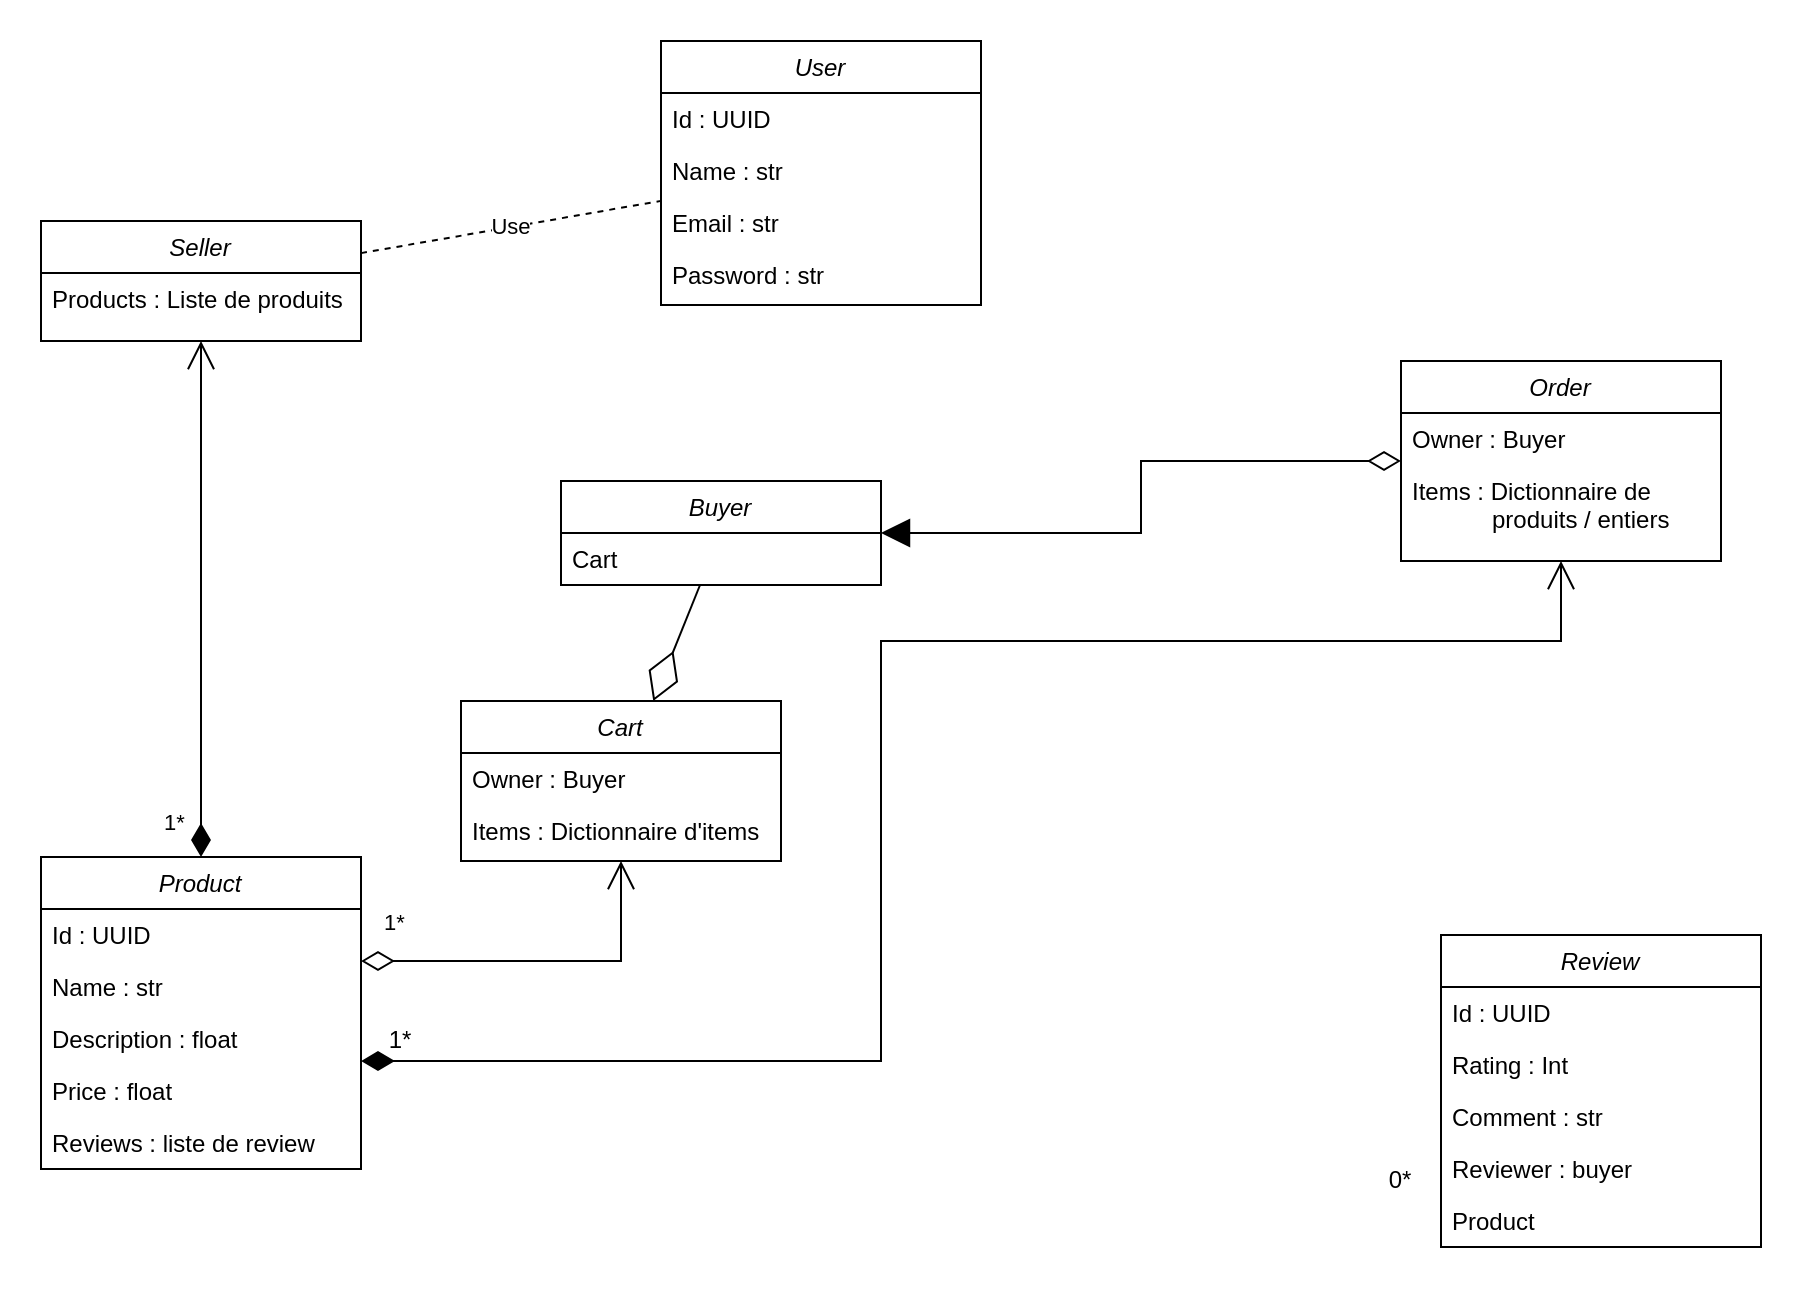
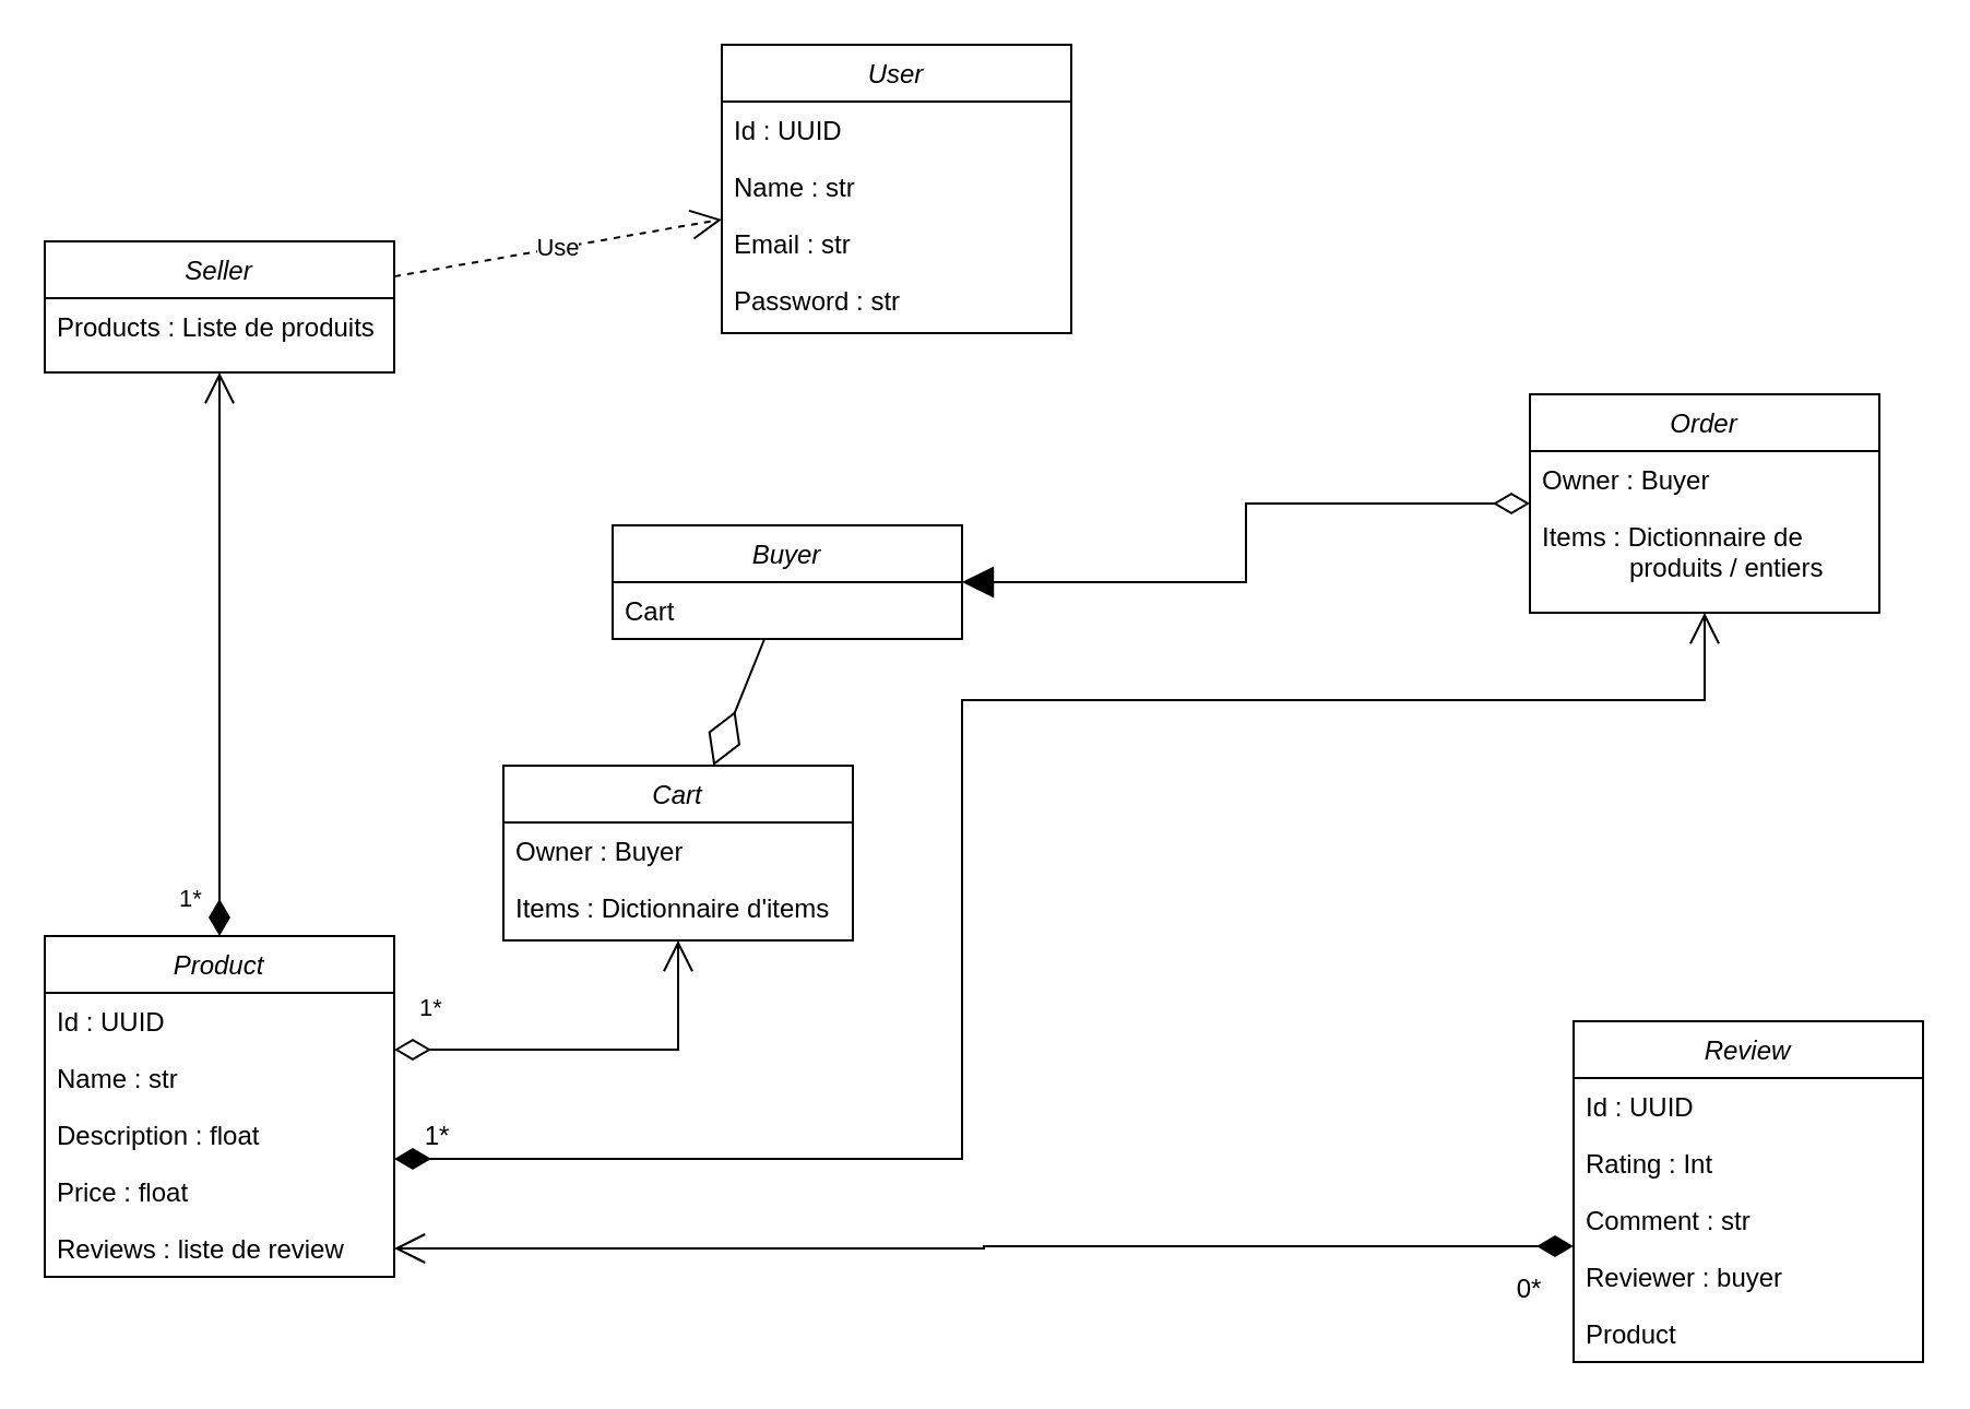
  <mxCell id="0" />
  <mxCell id="1" parent="0" />
  <mxCell id="2" value="Seller" style="swimlane;fontStyle=2;align=center;verticalAlign=top;childLayout=stackLayout;horizontal=1;startSize=26;horizontalStack=0;resizeParent=1;resizeLast=0;collapsible=1;marginBottom=0;rounded=0;shadow=0;strokeWidth=1;" parent="1" vertex="1"><mxGeometry x="20" y="110" width="160" height="60" as="geometry"><mxRectangle x="230" y="140" width="160" height="26" as="alternateBounds" /></mxGeometry></mxCell>
  <mxCell id="3" value="Products : Liste de produits" style="text;align=left;verticalAlign=top;spacingLeft=4;spacingRight=4;overflow=hidden;rotatable=0;points=[[0,0.5],[1,0.5]];portConstraint=eastwest;" parent="2" vertex="1"><mxGeometry y="26" width="160" height="26" as="geometry" /></mxCell>
  <mxCell id="4" value="User" style="swimlane;fontStyle=2;align=center;verticalAlign=top;childLayout=stackLayout;horizontal=1;startSize=26;horizontalStack=0;resizeParent=1;resizeLast=0;collapsible=1;marginBottom=0;rounded=0;shadow=0;strokeWidth=1;" vertex="1" parent="1"><mxGeometry x="330" y="20" width="160" height="132" as="geometry"><mxRectangle x="230" y="140" width="160" height="26" as="alternateBounds" /></mxGeometry></mxCell>
  <mxCell id="5" value="Id : UUID" style="text;align=left;verticalAlign=top;spacingLeft=4;spacingRight=4;overflow=hidden;rotatable=0;points=[[0,0.5],[1,0.5]];portConstraint=eastwest;" vertex="1" parent="4"><mxGeometry y="26" width="160" height="26" as="geometry" /></mxCell>
  <mxCell id="6" value="Name : str" style="text;align=left;verticalAlign=top;spacingLeft=4;spacingRight=4;overflow=hidden;rotatable=0;points=[[0,0.5],[1,0.5]];portConstraint=eastwest;rounded=0;shadow=0;html=0;" vertex="1" parent="4"><mxGeometry y="52" width="160" height="26" as="geometry" /></mxCell>
  <mxCell id="7" value="Email : str" style="text;align=left;verticalAlign=top;spacingLeft=4;spacingRight=4;overflow=hidden;rotatable=0;points=[[0,0.5],[1,0.5]];portConstraint=eastwest;rounded=0;shadow=0;html=0;" vertex="1" parent="4"><mxGeometry y="78" width="160" height="26" as="geometry" /></mxCell>
  <mxCell id="8" value="Password : str" style="text;align=left;verticalAlign=top;spacingLeft=4;spacingRight=4;overflow=hidden;rotatable=0;points=[[0,0.5],[1,0.5]];portConstraint=eastwest;" vertex="1" parent="4"><mxGeometry y="104" width="160" height="26" as="geometry" /></mxCell>
  <mxCell id="9" value="Buyer" style="swimlane;fontStyle=2;align=center;verticalAlign=top;childLayout=stackLayout;horizontal=1;startSize=26;horizontalStack=0;resizeParent=1;resizeLast=0;collapsible=1;marginBottom=0;rounded=0;shadow=0;strokeWidth=1;" vertex="1" parent="1"><mxGeometry x="280" y="240" width="160" height="52" as="geometry"><mxRectangle x="230" y="140" width="160" height="26" as="alternateBounds" /></mxGeometry></mxCell>
  <mxCell id="10" value="Cart" style="text;align=left;verticalAlign=top;spacingLeft=4;spacingRight=4;overflow=hidden;rotatable=0;points=[[0,0.5],[1,0.5]];portConstraint=eastwest;" vertex="1" parent="9"><mxGeometry y="26" width="160" height="26" as="geometry" /></mxCell>
  <mxCell id="11" value="Product" style="swimlane;fontStyle=2;align=center;verticalAlign=top;childLayout=stackLayout;horizontal=1;startSize=26;horizontalStack=0;resizeParent=1;resizeLast=0;collapsible=1;marginBottom=0;rounded=0;shadow=0;strokeWidth=1;" vertex="1" parent="1"><mxGeometry x="20" y="428" width="160" height="156" as="geometry"><mxRectangle x="230" y="140" width="160" height="26" as="alternateBounds" /></mxGeometry></mxCell>
  <mxCell id="12" value="Id : UUID" style="text;align=left;verticalAlign=top;spacingLeft=4;spacingRight=4;overflow=hidden;rotatable=0;points=[[0,0.5],[1,0.5]];portConstraint=eastwest;" vertex="1" parent="11"><mxGeometry y="26" width="160" height="26" as="geometry" /></mxCell>
  <mxCell id="13" value="Name : str" style="text;align=left;verticalAlign=top;spacingLeft=4;spacingRight=4;overflow=hidden;rotatable=0;points=[[0,0.5],[1,0.5]];portConstraint=eastwest;rounded=0;shadow=0;html=0;" vertex="1" parent="11"><mxGeometry y="52" width="160" height="26" as="geometry" /></mxCell>
  <mxCell id="14" value="Description : float" style="text;align=left;verticalAlign=top;spacingLeft=4;spacingRight=4;overflow=hidden;rotatable=0;points=[[0,0.5],[1,0.5]];portConstraint=eastwest;rounded=0;shadow=0;html=0;" vertex="1" parent="11"><mxGeometry y="78" width="160" height="26" as="geometry" /></mxCell>
  <mxCell id="15" value="Price : float" style="text;align=left;verticalAlign=top;spacingLeft=4;spacingRight=4;overflow=hidden;rotatable=0;points=[[0,0.5],[1,0.5]];portConstraint=eastwest;" vertex="1" parent="11"><mxGeometry y="104" width="160" height="26" as="geometry" /></mxCell>
  <mxCell id="16" value="Reviews : liste de review" style="text;align=left;verticalAlign=top;spacingLeft=4;spacingRight=4;overflow=hidden;rotatable=0;points=[[0,0.5],[1,0.5]];portConstraint=eastwest;" vertex="1" parent="11"><mxGeometry y="130" width="160" height="26" as="geometry" /></mxCell>
  <mxCell id="17" value="Cart" style="swimlane;fontStyle=2;align=center;verticalAlign=top;childLayout=stackLayout;horizontal=1;startSize=26;horizontalStack=0;resizeParent=1;resizeLast=0;collapsible=1;marginBottom=0;rounded=0;shadow=0;strokeWidth=1;" vertex="1" parent="1"><mxGeometry x="230" y="350" width="160" height="80" as="geometry"><mxRectangle x="230" y="140" width="160" height="26" as="alternateBounds" /></mxGeometry></mxCell>
  <mxCell id="18" value="Owner : Buyer" style="text;align=left;verticalAlign=top;spacingLeft=4;spacingRight=4;overflow=hidden;rotatable=0;points=[[0,0.5],[1,0.5]];portConstraint=eastwest;" vertex="1" parent="17"><mxGeometry y="26" width="160" height="26" as="geometry" /></mxCell>
  <mxCell id="19" value="Items : Dictionnaire d'items" style="text;align=left;verticalAlign=top;spacingLeft=4;spacingRight=4;overflow=hidden;rotatable=0;points=[[0,0.5],[1,0.5]];portConstraint=eastwest;rounded=0;shadow=0;html=0;" vertex="1" parent="17"><mxGeometry y="52" width="160" height="26" as="geometry" /></mxCell>
  <mxCell id="20" value="Order" style="swimlane;fontStyle=2;align=center;verticalAlign=top;childLayout=stackLayout;horizontal=1;startSize=26;horizontalStack=0;resizeParent=1;resizeLast=0;collapsible=1;marginBottom=0;rounded=0;shadow=0;strokeWidth=1;" vertex="1" parent="1"><mxGeometry x="700" y="180" width="160" height="100" as="geometry"><mxRectangle x="230" y="140" width="160" height="26" as="alternateBounds" /></mxGeometry></mxCell>
  <mxCell id="21" value="Owner : Buyer" style="text;align=left;verticalAlign=top;spacingLeft=4;spacingRight=4;overflow=hidden;rotatable=0;points=[[0,0.5],[1,0.5]];portConstraint=eastwest;" vertex="1" parent="20"><mxGeometry y="26" width="160" height="26" as="geometry" /></mxCell>
  <mxCell id="22" value="Items : Dictionnaire de &#10;            produits / entiers" style="text;align=left;verticalAlign=top;spacingLeft=4;spacingRight=4;overflow=hidden;rotatable=0;points=[[0,0.5],[1,0.5]];portConstraint=eastwest;rounded=0;shadow=0;html=0;" vertex="1" parent="20"><mxGeometry y="52" width="160" height="48" as="geometry" /></mxCell>
  <mxCell id="23" value="Review" style="swimlane;fontStyle=2;align=center;verticalAlign=top;childLayout=stackLayout;horizontal=1;startSize=26;horizontalStack=0;resizeParent=1;resizeLast=0;collapsible=1;marginBottom=0;rounded=0;shadow=0;strokeWidth=1;" vertex="1" parent="1"><mxGeometry x="720" y="467" width="160" height="156" as="geometry"><mxRectangle x="230" y="140" width="160" height="26" as="alternateBounds" /></mxGeometry></mxCell>
  <mxCell id="24" value="Id : UUID" style="text;align=left;verticalAlign=top;spacingLeft=4;spacingRight=4;overflow=hidden;rotatable=0;points=[[0,0.5],[1,0.5]];portConstraint=eastwest;" vertex="1" parent="23"><mxGeometry y="26" width="160" height="26" as="geometry" /></mxCell>
  <mxCell id="25" value="Rating : Int" style="text;align=left;verticalAlign=top;spacingLeft=4;spacingRight=4;overflow=hidden;rotatable=0;points=[[0,0.5],[1,0.5]];portConstraint=eastwest;rounded=0;shadow=0;html=0;" vertex="1" parent="23"><mxGeometry y="52" width="160" height="26" as="geometry" /></mxCell>
  <mxCell id="26" value="Comment : str" style="text;align=left;verticalAlign=top;spacingLeft=4;spacingRight=4;overflow=hidden;rotatable=0;points=[[0,0.5],[1,0.5]];portConstraint=eastwest;rounded=0;shadow=0;html=0;" vertex="1" parent="23"><mxGeometry y="78" width="160" height="26" as="geometry" /></mxCell>
  <mxCell id="27" value="Reviewer : buyer" style="text;align=left;verticalAlign=top;spacingLeft=4;spacingRight=4;overflow=hidden;rotatable=0;points=[[0,0.5],[1,0.5]];portConstraint=eastwest;" vertex="1" parent="23"><mxGeometry y="104" width="160" height="26" as="geometry" /></mxCell>
  <mxCell id="28" value="Product" style="text;align=left;verticalAlign=top;spacingLeft=4;spacingRight=4;overflow=hidden;rotatable=0;points=[[0,0.5],[1,0.5]];portConstraint=eastwest;" vertex="1" parent="23"><mxGeometry y="130" width="160" height="26" as="geometry" /></mxCell>
- <mxCell id="29" value="Use" style="endArrow=none;endSize=12;dashed=1;html=1;rounded=0;" edge="1" parent="1" source="2" target="4"><mxGeometry width="160" relative="1" as="geometry"><mxPoint x="220" y="310" as="sourcePoint" /><mxPoint x="380" y="310" as="targetPoint" /></mxGeometry></mxCell>
+ <mxCell id="29" value="Use" style="endArrow=open;endSize=12;dashed=1;html=1;rounded=0;" edge="1" parent="1" source="2" target="4"><mxGeometry width="160" relative="1" as="geometry"><mxPoint x="220" y="310" as="sourcePoint" /><mxPoint x="380" y="310" as="targetPoint" /></mxGeometry></mxCell>
  <mxCell id="30" value="" style="endArrow=diamondThin;endFill=0;endSize=24;html=1;rounded=0;" edge="1" parent="1" source="9" target="17"><mxGeometry width="160" relative="1" as="geometry"><mxPoint x="250" y="450" as="sourcePoint" /><mxPoint x="380" y="310" as="targetPoint" /><Array as="points" /></mxGeometry></mxCell>
+ <mxCell id="31" value="" style="endArrow=open;html=1;endSize=12;startArrow=diamondThin;startSize=14;startFill=1;edgeStyle=orthogonalEdgeStyle;align=left;verticalAlign=bottom;rounded=0;" edge="1" parent="1" source="23" target="16"><mxGeometry x="-0.938" y="-114" relative="1" as="geometry"><mxPoint x="220" y="310" as="sourcePoint" /><mxPoint x="380" y="310" as="targetPoint" /><Array as="points"><mxPoint x="450" y="570" /><mxPoint x="450" y="571" /></Array><mxPoint x="90" y="44" as="offset" /></mxGeometry></mxCell>
  <mxCell id="32" value="" style="endArrow=block;html=1;endSize=12;startArrow=diamondThin;startSize=14;startFill=0;edgeStyle=orthogonalEdgeStyle;align=left;verticalAlign=bottom;rounded=0;" edge="1" parent="1" source="20" target="9"><mxGeometry x="-0.686" y="-40" relative="1" as="geometry"><mxPoint x="220" y="310" as="sourcePoint" /><mxPoint x="380" y="310" as="targetPoint" /><mxPoint as="offset" /></mxGeometry></mxCell>
  <mxCell id="33" value="" style="endArrow=open;html=1;endSize=12;startArrow=diamondThin;startSize=14;startFill=1;edgeStyle=orthogonalEdgeStyle;align=left;verticalAlign=bottom;rounded=0;" edge="1" parent="1" source="11" target="22"><mxGeometry x="-0.286" y="-30" relative="1" as="geometry"><mxPoint x="220" y="310" as="sourcePoint" /><mxPoint x="380" y="310" as="targetPoint" /><Array as="points"><mxPoint x="440" y="530" /><mxPoint x="440" y="320" /><mxPoint x="780" y="320" /></Array><mxPoint as="offset" /></mxGeometry></mxCell>
  <mxCell id="34" value="1*" style="endArrow=open;html=1;endSize=12;startArrow=diamondThin;startSize=14;startFill=1;edgeStyle=orthogonalEdgeStyle;align=left;verticalAlign=bottom;rounded=0;" edge="1" parent="1" source="11" target="2"><mxGeometry x="-0.938" y="20" relative="1" as="geometry"><mxPoint x="220" y="310" as="sourcePoint" /><mxPoint x="380" y="310" as="targetPoint" /><mxPoint as="offset" /></mxGeometry></mxCell>
  <mxCell id="35" value="1*" style="text;html=1;strokeColor=none;fillColor=none;align=center;verticalAlign=middle;whiteSpace=wrap;rounded=0;" vertex="1" parent="1"><mxGeometry x="170" y="510" width="60" height="20" as="geometry" /></mxCell>
  <mxCell id="36" value="0*" style="text;html=1;strokeColor=none;fillColor=none;align=center;verticalAlign=middle;whiteSpace=wrap;rounded=0;" vertex="1" parent="1"><mxGeometry x="670" y="580" width="60" height="20" as="geometry" /></mxCell>
  <mxCell id="37" value="1*" style="endArrow=open;html=1;endSize=12;startArrow=diamondThin;startSize=14;startFill=0;edgeStyle=orthogonalEdgeStyle;align=left;verticalAlign=bottom;rounded=0;" edge="1" parent="1" source="11" target="17"><mxGeometry x="-0.889" y="10" relative="1" as="geometry"><mxPoint x="220" y="310" as="sourcePoint" /><mxPoint x="380" y="310" as="targetPoint" /><Array as="points"><mxPoint x="310" y="480" /></Array><mxPoint as="offset" /></mxGeometry></mxCell>
